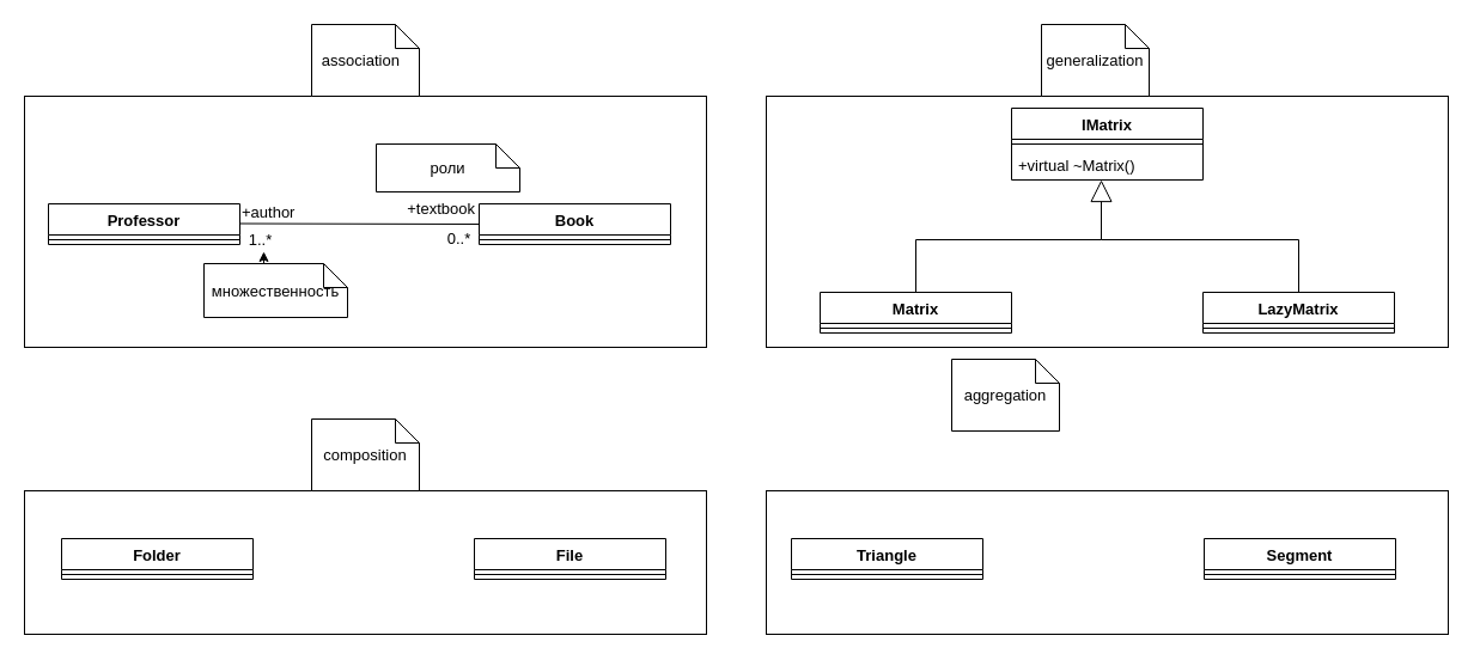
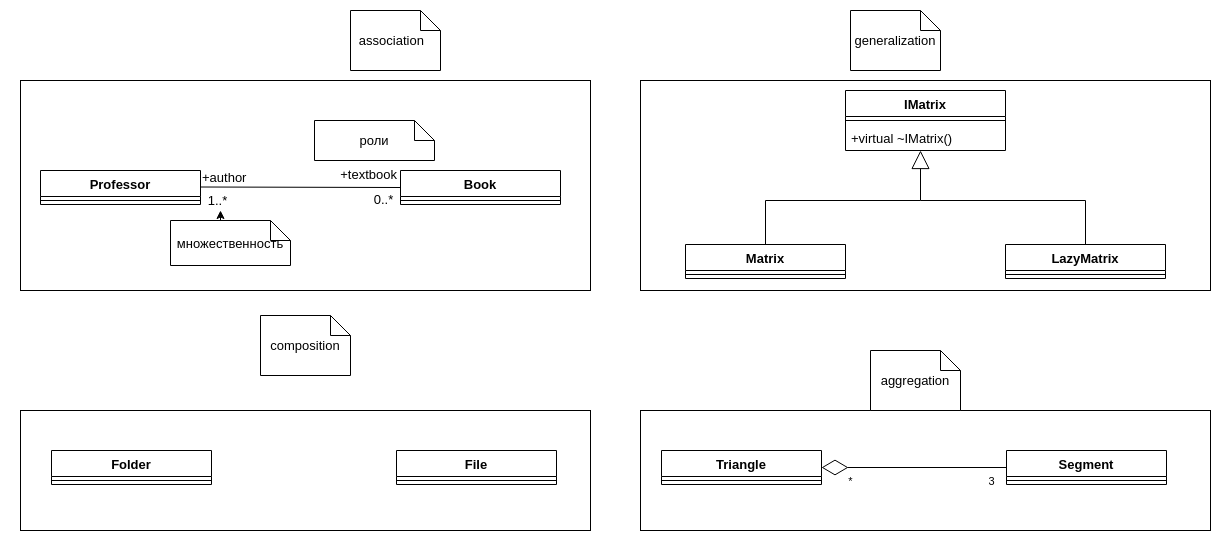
  <mxCell id="0" />
  <mxCell id="1" parent="0" />
  <mxCell id="2" value="" style="rounded=0;whiteSpace=wrap;html=1;fontSize=13;" vertex="1" parent="1"><mxGeometry x="20" y="410" width="570" height="120" as="geometry" /></mxCell>
  <mxCell id="3" value="" style="rounded=0;whiteSpace=wrap;html=1;fontSize=13;" vertex="1" parent="1"><mxGeometry x="640" y="80" width="570" height="210" as="geometry" /></mxCell>
  <mxCell id="4" value="" style="rounded=0;whiteSpace=wrap;html=1;fontSize=13;" vertex="1" parent="1"><mxGeometry x="20" y="80" width="570" height="210" as="geometry" /></mxCell>
- <mxCell id="5" value="association&amp;nbsp;&amp;nbsp;" style="shape=note;size=20;whiteSpace=wrap;html=1;fontSize=13;" vertex="1" parent="1"><mxGeometry x="260" y="20" width="90" height="60" as="geometry" /></mxCell>
+ <mxCell id="5" value="association&amp;nbsp;&amp;nbsp;" style="shape=note;size=20;whiteSpace=wrap;html=1;fontSize=13;" vertex="1" parent="1"><mxGeometry x="350" y="10" width="90" height="60" as="geometry" /></mxCell>
  <mxCell id="6" value="Professor" style="swimlane;fontStyle=1;align=center;verticalAlign=top;childLayout=stackLayout;horizontal=1;startSize=26;horizontalStack=0;resizeParent=1;resizeParentMax=0;resizeLast=0;collapsible=1;marginBottom=0;whiteSpace=wrap;html=1;fontSize=13;" vertex="1" parent="1"><mxGeometry x="40" y="170" width="160" height="34" as="geometry" /></mxCell>
  <mxCell id="7" value="" style="line;strokeWidth=1;fillColor=none;align=left;verticalAlign=middle;spacingTop=-1;spacingLeft=3;spacingRight=3;rotatable=0;labelPosition=right;points=[];portConstraint=eastwest;strokeColor=inherit;fontSize=13;" vertex="1" parent="6"><mxGeometry y="26" width="160" height="8" as="geometry" /></mxCell>
  <mxCell id="8" value="Book" style="swimlane;fontStyle=1;align=center;verticalAlign=top;childLayout=stackLayout;horizontal=1;startSize=26;horizontalStack=0;resizeParent=1;resizeParentMax=0;resizeLast=0;collapsible=1;marginBottom=0;whiteSpace=wrap;html=1;fontSize=13;" vertex="1" parent="1"><mxGeometry x="400" y="170" width="160" height="34" as="geometry" /></mxCell>
  <mxCell id="9" value="" style="line;strokeWidth=1;fillColor=none;align=left;verticalAlign=middle;spacingTop=-1;spacingLeft=3;spacingRight=3;rotatable=0;labelPosition=right;points=[];portConstraint=eastwest;strokeColor=inherit;fontSize=13;" vertex="1" parent="8"><mxGeometry y="26" width="160" height="8" as="geometry" /></mxCell>
  <mxCell id="10" value="" style="endArrow=none;html=1;edgeStyle=orthogonalEdgeStyle;rounded=0;entryX=0;entryY=0.5;entryDx=0;entryDy=0;fontSize=13;" edge="1" parent="1" target="8"><mxGeometry relative="1" as="geometry"><mxPoint x="200" y="186.5" as="sourcePoint" /><mxPoint x="360" y="186.5" as="targetPoint" /></mxGeometry></mxCell>
  <mxCell id="11" value="+author" style="edgeLabel;resizable=0;html=1;align=left;verticalAlign=bottom;fontSize=13;" connectable="0" vertex="1" parent="10"><mxGeometry x="-1" relative="1" as="geometry" /></mxCell>
  <mxCell id="12" value="+textbook" style="edgeLabel;resizable=0;html=1;align=right;verticalAlign=bottom;fontSize=13;" connectable="0" vertex="1" parent="10"><mxGeometry x="1" relative="1" as="geometry"><mxPoint x="-3" y="-3" as="offset" /></mxGeometry></mxCell>
  <mxCell id="13" value="1..*" style="edgeLabel;html=1;align=center;verticalAlign=middle;resizable=0;points=[];fontSize=13;" vertex="1" connectable="0" parent="10"><mxGeometry x="-0.83" relative="1" as="geometry"><mxPoint y="13" as="offset" /></mxGeometry></mxCell>
  <mxCell id="14" value="0..*" style="edgeLabel;html=1;align=center;verticalAlign=middle;resizable=0;points=[];fontSize=13;" vertex="1" connectable="0" parent="10"><mxGeometry x="0.83" y="-1" relative="1" as="geometry"><mxPoint y="11" as="offset" /></mxGeometry></mxCell>
  <mxCell id="15" style="edgeStyle=orthogonalEdgeStyle;rounded=0;orthogonalLoop=1;jettySize=auto;html=1;exitX=0;exitY=0;exitDx=50;exitDy=0;exitPerimeter=0;fontSize=13;" edge="1" parent="1" source="16"><mxGeometry relative="1" as="geometry"><mxPoint x="220" y="210" as="targetPoint" /></mxGeometry></mxCell>
  <mxCell id="16" value="множественность" style="shape=note;size=20;whiteSpace=wrap;html=1;fontSize=13;" vertex="1" parent="1"><mxGeometry x="170" y="220" width="120" height="45" as="geometry" /></mxCell>
  <mxCell id="17" style="edgeStyle=orthogonalEdgeStyle;rounded=0;orthogonalLoop=1;jettySize=auto;html=1;exitX=0.5;exitY=1;exitDx=0;exitDy=0;exitPerimeter=0;fontSize=13;" edge="1" parent="1" source="18"><mxGeometry relative="1" as="geometry"><mxPoint x="374" y="160" as="targetPoint" /></mxGeometry></mxCell>
  <mxCell id="18" value="роли" style="shape=note;size=20;whiteSpace=wrap;html=1;fontSize=13;" vertex="1" parent="1"><mxGeometry x="314" y="120" width="120" height="40" as="geometry" /></mxCell>
- <mxCell id="19" value="generalization" style="shape=note;size=20;whiteSpace=wrap;html=1;fontSize=13;" vertex="1" parent="1"><mxGeometry x="870" y="20" width="90" height="60" as="geometry" /></mxCell>
+ <mxCell id="19" value="generalization" style="shape=note;size=20;whiteSpace=wrap;html=1;fontSize=13;" vertex="1" parent="1"><mxGeometry x="850" y="10" width="90" height="60" as="geometry" /></mxCell>
  <mxCell id="20" value="LazyMatrix" style="swimlane;fontStyle=1;align=center;verticalAlign=top;childLayout=stackLayout;horizontal=1;startSize=26;horizontalStack=0;resizeParent=1;resizeParentMax=0;resizeLast=0;collapsible=1;marginBottom=0;whiteSpace=wrap;html=1;fontSize=13;" vertex="1" parent="1"><mxGeometry x="1005" y="244" width="160" height="34" as="geometry" /></mxCell>
  <mxCell id="21" value="" style="line;strokeWidth=1;fillColor=none;align=left;verticalAlign=middle;spacingTop=-1;spacingLeft=3;spacingRight=3;rotatable=0;labelPosition=right;points=[];portConstraint=eastwest;strokeColor=inherit;fontSize=13;" vertex="1" parent="20"><mxGeometry y="26" width="160" height="8" as="geometry" /></mxCell>
  <mxCell id="22" value="Matrix" style="swimlane;fontStyle=1;align=center;verticalAlign=top;childLayout=stackLayout;horizontal=1;startSize=26;horizontalStack=0;resizeParent=1;resizeParentMax=0;resizeLast=0;collapsible=1;marginBottom=0;whiteSpace=wrap;html=1;fontSize=13;" vertex="1" parent="1"><mxGeometry x="685" y="244" width="160" height="34" as="geometry" /></mxCell>
  <mxCell id="23" value="" style="line;strokeWidth=1;fillColor=none;align=left;verticalAlign=middle;spacingTop=-1;spacingLeft=3;spacingRight=3;rotatable=0;labelPosition=right;points=[];portConstraint=eastwest;strokeColor=inherit;fontSize=13;" vertex="1" parent="22"><mxGeometry y="26" width="160" height="8" as="geometry" /></mxCell>
  <mxCell id="24" value="IMatrix" style="swimlane;fontStyle=1;align=center;verticalAlign=top;childLayout=stackLayout;horizontal=1;startSize=26;horizontalStack=0;resizeParent=1;resizeParentMax=0;resizeLast=0;collapsible=1;marginBottom=0;whiteSpace=wrap;html=1;fontSize=13;" vertex="1" parent="1"><mxGeometry x="845" y="90" width="160" height="60" as="geometry" /></mxCell>
  <mxCell id="25" value="" style="line;strokeWidth=1;fillColor=none;align=left;verticalAlign=middle;spacingTop=-1;spacingLeft=3;spacingRight=3;rotatable=0;labelPosition=right;points=[];portConstraint=eastwest;strokeColor=inherit;fontSize=13;" vertex="1" parent="24"><mxGeometry y="26" width="160" height="8" as="geometry" /></mxCell>
- <mxCell id="26" value="+virtual ~Matrix()" style="text;strokeColor=none;fillColor=none;align=left;verticalAlign=top;spacingLeft=4;spacingRight=4;overflow=hidden;rotatable=0;points=[[0,0.5],[1,0.5]];portConstraint=eastwest;whiteSpace=wrap;html=1;fontSize=13;" vertex="1" parent="24"><mxGeometry y="34" width="160" height="26" as="geometry" /></mxCell>
+ <mxCell id="26" value="+virtual ~IMatrix()" style="text;strokeColor=none;fillColor=none;align=left;verticalAlign=top;spacingLeft=4;spacingRight=4;overflow=hidden;rotatable=0;points=[[0,0.5],[1,0.5]];portConstraint=eastwest;whiteSpace=wrap;html=1;fontSize=13;" vertex="1" parent="24"><mxGeometry y="34" width="160" height="26" as="geometry" /></mxCell>
  <mxCell id="27" value="" style="endArrow=block;endSize=16;endFill=0;html=1;rounded=0;exitX=0.5;exitY=0;exitDx=0;exitDy=0;fontSize=13;" edge="1" parent="1" source="22"><mxGeometry width="160" relative="1" as="geometry"><mxPoint x="900" y="-130" as="sourcePoint" /><mxPoint x="920" y="150" as="targetPoint" /><Array as="points"><mxPoint x="765" y="200" /><mxPoint x="920" y="200" /></Array></mxGeometry></mxCell>
  <mxCell id="28" value="" style="endArrow=none;html=1;edgeStyle=orthogonalEdgeStyle;rounded=0;entryX=0.5;entryY=0;entryDx=0;entryDy=0;fontSize=13;" edge="1" parent="1" target="20"><mxGeometry relative="1" as="geometry"><mxPoint x="920" y="200" as="sourcePoint" /><mxPoint x="1300" y="120" as="targetPoint" /><Array as="points"><mxPoint x="1085" y="200" /></Array></mxGeometry></mxCell>
- <mxCell id="29" value="composition" style="shape=note;size=20;whiteSpace=wrap;html=1;fontSize=13;" vertex="1" parent="1"><mxGeometry x="260" y="350" width="90" height="60" as="geometry" /></mxCell>
+ <mxCell id="29" value="composition" style="shape=note;size=20;whiteSpace=wrap;html=1;fontSize=13;" vertex="1" parent="1"><mxGeometry x="260" y="315" width="90" height="60" as="geometry" /></mxCell>
  <mxCell id="30" value="Folder" style="swimlane;fontStyle=1;align=center;verticalAlign=top;childLayout=stackLayout;horizontal=1;startSize=26;horizontalStack=0;resizeParent=1;resizeParentMax=0;resizeLast=0;collapsible=1;marginBottom=0;whiteSpace=wrap;html=1;fontSize=13;" vertex="1" parent="1"><mxGeometry x="51" y="450" width="160" height="34" as="geometry" /></mxCell>
  <mxCell id="31" value="" style="line;strokeWidth=1;fillColor=none;align=left;verticalAlign=middle;spacingTop=-1;spacingLeft=3;spacingRight=3;rotatable=0;labelPosition=right;points=[];portConstraint=eastwest;strokeColor=inherit;fontSize=13;" vertex="1" parent="30"><mxGeometry y="26" width="160" height="8" as="geometry" /></mxCell>
  <mxCell id="32" value="File" style="swimlane;fontStyle=1;align=center;verticalAlign=top;childLayout=stackLayout;horizontal=1;startSize=26;horizontalStack=0;resizeParent=1;resizeParentMax=0;resizeLast=0;collapsible=1;marginBottom=0;whiteSpace=wrap;html=1;fontSize=13;" vertex="1" parent="1"><mxGeometry x="396" y="450" width="160" height="34" as="geometry" /></mxCell>
  <mxCell id="33" value="" style="line;strokeWidth=1;fillColor=none;align=left;verticalAlign=middle;spacingTop=-1;spacingLeft=3;spacingRight=3;rotatable=0;labelPosition=right;points=[];portConstraint=eastwest;strokeColor=inherit;fontSize=13;" vertex="1" parent="32"><mxGeometry y="26" width="160" height="8" as="geometry" /></mxCell>
  <mxCell id="34" value="" style="rounded=0;whiteSpace=wrap;html=1;fontSize=13;" vertex="1" parent="1"><mxGeometry x="640" y="410" width="570" height="120" as="geometry" /></mxCell>
- <mxCell id="35" value="aggregation" style="shape=note;size=20;whiteSpace=wrap;html=1;fontSize=13;" vertex="1" parent="1"><mxGeometry x="795" y="300" width="90" height="60" as="geometry" /></mxCell>
+ <mxCell id="35" value="aggregation" style="shape=note;size=20;whiteSpace=wrap;html=1;fontSize=13;" vertex="1" parent="1"><mxGeometry x="870" y="350" width="90" height="60" as="geometry" /></mxCell>
  <mxCell id="36" value="Triangle" style="swimlane;fontStyle=1;align=center;verticalAlign=top;childLayout=stackLayout;horizontal=1;startSize=26;horizontalStack=0;resizeParent=1;resizeParentMax=0;resizeLast=0;collapsible=1;marginBottom=0;whiteSpace=wrap;html=1;fontSize=13;" vertex="1" parent="1"><mxGeometry x="661" y="450" width="160" height="34" as="geometry" /></mxCell>
  <mxCell id="37" value="" style="line;strokeWidth=1;fillColor=none;align=left;verticalAlign=middle;spacingTop=-1;spacingLeft=3;spacingRight=3;rotatable=0;labelPosition=right;points=[];portConstraint=eastwest;strokeColor=inherit;fontSize=13;" vertex="1" parent="36"><mxGeometry y="26" width="160" height="8" as="geometry" /></mxCell>
  <mxCell id="38" value="Segment" style="swimlane;fontStyle=1;align=center;verticalAlign=top;childLayout=stackLayout;horizontal=1;startSize=26;horizontalStack=0;resizeParent=1;resizeParentMax=0;resizeLast=0;collapsible=1;marginBottom=0;whiteSpace=wrap;html=1;fontSize=13;" vertex="1" parent="1"><mxGeometry x="1006" y="450" width="160" height="34" as="geometry" /></mxCell>
  <mxCell id="39" value="" style="line;strokeWidth=1;fillColor=none;align=left;verticalAlign=middle;spacingTop=-1;spacingLeft=3;spacingRight=3;rotatable=0;labelPosition=right;points=[];portConstraint=eastwest;strokeColor=inherit;fontSize=13;" vertex="1" parent="38"><mxGeometry y="26" width="160" height="8" as="geometry" /></mxCell>
+ <mxCell id="40" value="" style="endArrow=diamondThin;endFill=0;endSize=24;html=1;rounded=0;entryX=1;entryY=0.5;entryDx=0;entryDy=0;exitX=0;exitY=0.5;exitDx=0;exitDy=0;" edge="1" parent="1" source="38" target="36"><mxGeometry width="160" relative="1" as="geometry"><mxPoint x="880" y="300" as="sourcePoint" /><mxPoint x="1040" y="300" as="targetPoint" /></mxGeometry></mxCell>
+ <mxCell id="41" value="*" style="edgeLabel;html=1;align=center;verticalAlign=middle;resizable=0;points=[];" vertex="1" connectable="0" parent="40"><mxGeometry x="0.697" y="-1" relative="1" as="geometry"><mxPoint y="14" as="offset" /></mxGeometry></mxCell>
+ <mxCell id="42" value="3" style="edgeLabel;html=1;align=center;verticalAlign=middle;resizable=0;points=[];" vertex="1" connectable="0" parent="40"><mxGeometry x="-0.773" y="2" relative="1" as="geometry"><mxPoint x="5" y="11" as="offset" /></mxGeometry></mxCell>
